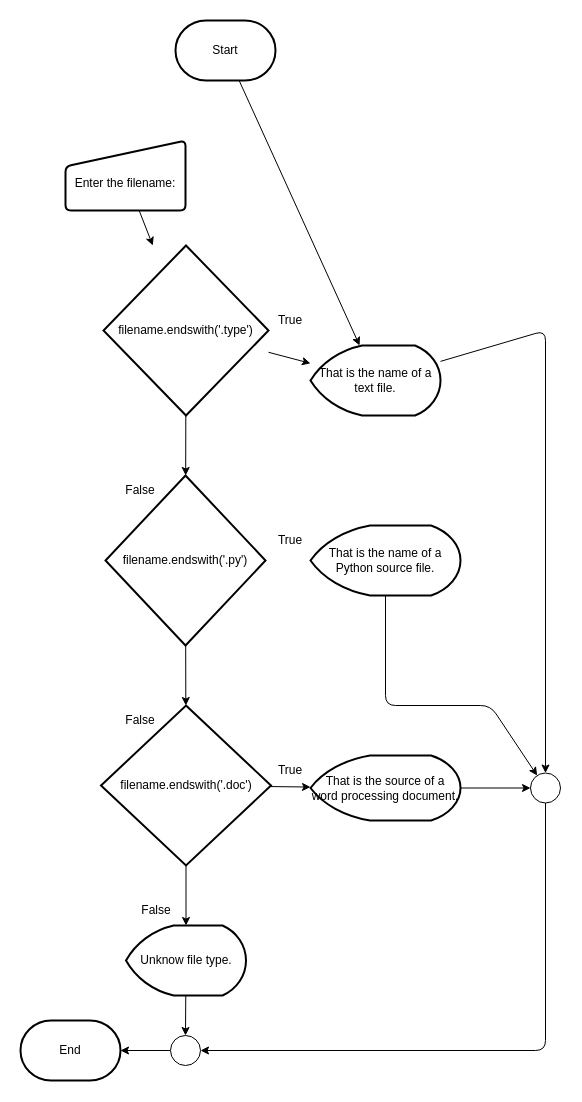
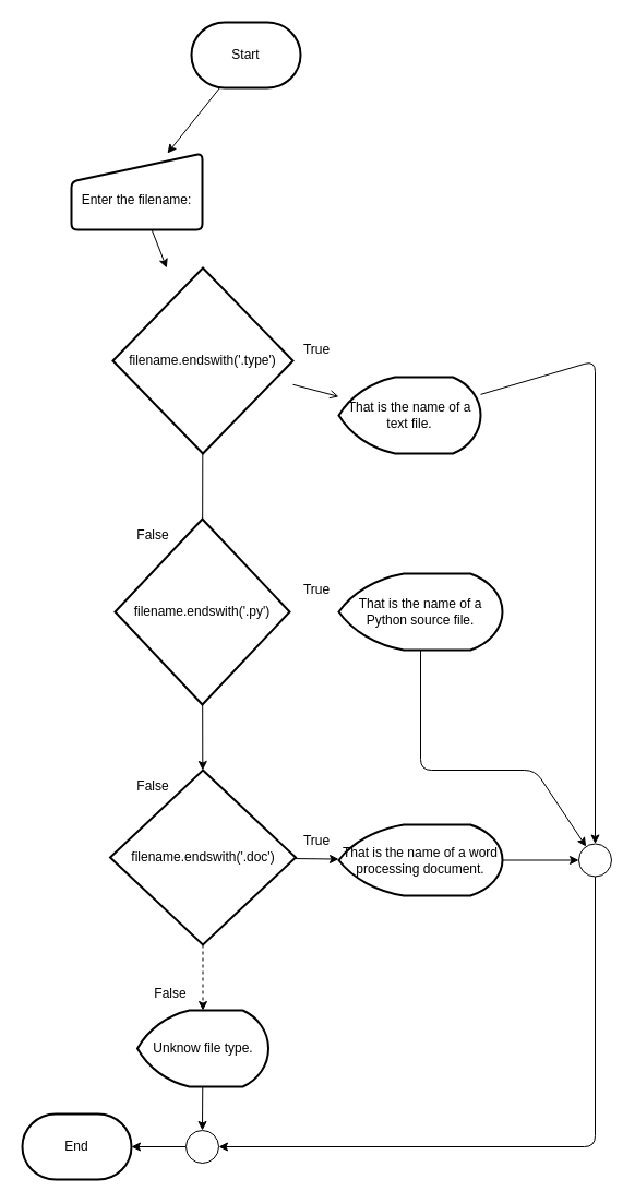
  <mxCell id="0" />
  <mxCell id="1" parent="0" />
- <mxCell id="2" value="" style="edgeStyle=none;html=1;" edge="1" parent="1" source="3" target="14"><mxGeometry relative="1" as="geometry" /></mxCell>
+ <mxCell id="2" value="" style="edgeStyle=none;html=1;" edge="1" parent="1" source="3" target="5"><mxGeometry relative="1" as="geometry" /></mxCell>
  <mxCell id="3" value="Start" style="strokeWidth=2;html=1;shape=mxgraph.flowchart.terminator;whiteSpace=wrap;" vertex="1" parent="1"><mxGeometry x="175" y="20" width="100" height="60" as="geometry" /></mxCell>
  <mxCell id="4" value="" style="edgeStyle=none;html=1;" edge="1" parent="1" source="5" target="8"><mxGeometry relative="1" as="geometry" /></mxCell>
  <mxCell id="5" value="&lt;br&gt;Enter the filename:" style="html=1;strokeWidth=2;shape=manualInput;whiteSpace=wrap;rounded=1;size=26;arcSize=11;" vertex="1" parent="1"><mxGeometry x="65" y="140" width="120" height="70" as="geometry" /></mxCell>
- <mxCell id="6" value="" style="edgeStyle=none;html=1;" edge="1" parent="1" source="8" target="12"><mxGeometry relative="1" as="geometry" /></mxCell>
- <mxCell id="7" value="" style="edgeStyle=none;html=1;" edge="1" parent="1" source="8" target="14"><mxGeometry relative="1" as="geometry" /></mxCell>
+ <mxCell id="6" value="" style="edgeStyle=none;html=1;endArrow=none;" edge="1" parent="1" source="8" target="12"><mxGeometry relative="1" as="geometry" /></mxCell>
+ <mxCell id="7" value="" style="edgeStyle=none;html=1;endArrow=open;" edge="1" parent="1" source="8" target="14"><mxGeometry relative="1" as="geometry" /></mxCell>
  <mxCell id="8" value="filename.endswith('.type')" style="strokeWidth=2;html=1;shape=mxgraph.flowchart.decision;whiteSpace=wrap;" vertex="1" parent="1"><mxGeometry x="103" y="245" width="165" height="170" as="geometry" /></mxCell>
  <mxCell id="9" value="" style="edgeStyle=none;html=1;" edge="1" parent="1" source="10" target="32"><mxGeometry relative="1" as="geometry" /></mxCell>
  <mxCell id="10" value="" style="ellipse;whiteSpace=wrap;html=1;aspect=fixed;" vertex="1" parent="1"><mxGeometry x="170" y="1035" width="30" height="30" as="geometry" /></mxCell>
  <mxCell id="11" value="" style="edgeStyle=none;html=1;" edge="1" parent="1" source="12" target="19"><mxGeometry relative="1" as="geometry" /></mxCell>
  <mxCell id="12" value="filename.endswith('.py')" style="strokeWidth=2;html=1;shape=mxgraph.flowchart.decision;whiteSpace=wrap;" vertex="1" parent="1"><mxGeometry x="105" y="475" width="160" height="170" as="geometry" /></mxCell>
  <mxCell id="13" style="edgeStyle=none;html=1;entryX=0.5;entryY=0;entryDx=0;entryDy=0;" edge="1" parent="1" source="14" target="31"><mxGeometry relative="1" as="geometry"><Array as="points"><mxPoint x="545" y="330" /></Array></mxGeometry></mxCell>
  <mxCell id="14" value="That is the name of a text file." style="strokeWidth=2;html=1;shape=mxgraph.flowchart.display;whiteSpace=wrap;" vertex="1" parent="1"><mxGeometry x="310" y="345" width="130" height="70" as="geometry" /></mxCell>
  <mxCell id="15" value="" style="edgeStyle=none;html=1;" edge="1" parent="1" source="16" target="31"><mxGeometry relative="1" as="geometry"><Array as="points"><mxPoint x="385" y="705" /><mxPoint x="490" y="705" /></Array></mxGeometry></mxCell>
  <mxCell id="16" value="That is the name of a Python source file." style="strokeWidth=2;html=1;shape=mxgraph.flowchart.display;whiteSpace=wrap;" vertex="1" parent="1"><mxGeometry x="310" y="525" width="150" height="70" as="geometry" /></mxCell>
- <mxCell id="17" value="" style="edgeStyle=none;html=1;" edge="1" parent="1" source="19" target="23"><mxGeometry relative="1" as="geometry" /></mxCell>
+ <mxCell id="17" value="" style="edgeStyle=none;html=1;dashed=1;" edge="1" parent="1" source="19" target="23"><mxGeometry relative="1" as="geometry" /></mxCell>
  <mxCell id="18" value="" style="edgeStyle=none;html=1;" edge="1" parent="1" source="19" target="21"><mxGeometry relative="1" as="geometry" /></mxCell>
  <mxCell id="19" value="filename.endswith('.doc')" style="strokeWidth=2;html=1;shape=mxgraph.flowchart.decision;whiteSpace=wrap;" vertex="1" parent="1"><mxGeometry x="100.5" y="705" width="170" height="160" as="geometry" /></mxCell>
  <mxCell id="20" value="" style="edgeStyle=none;html=1;" edge="1" parent="1" source="21" target="31"><mxGeometry relative="1" as="geometry" /></mxCell>
- <mxCell id="21" value="That is the source of a word processing document." style="strokeWidth=2;html=1;shape=mxgraph.flowchart.display;whiteSpace=wrap;" vertex="1" parent="1"><mxGeometry x="310" y="755" width="150" height="65" as="geometry" /></mxCell>
+ <mxCell id="21" value="That is the name of a word processing document." style="strokeWidth=2;html=1;shape=mxgraph.flowchart.display;whiteSpace=wrap;" vertex="1" parent="1"><mxGeometry x="310" y="755" width="150" height="65" as="geometry" /></mxCell>
  <mxCell id="22" value="" style="edgeStyle=none;html=1;" edge="1" parent="1" source="23" target="10"><mxGeometry relative="1" as="geometry" /></mxCell>
  <mxCell id="23" value="Unknow file type." style="strokeWidth=2;html=1;shape=mxgraph.flowchart.display;whiteSpace=wrap;" vertex="1" parent="1"><mxGeometry x="125.5" y="925" width="120" height="70" as="geometry" /></mxCell>
  <mxCell id="24" value="True" style="text;html=1;strokeColor=none;fillColor=none;align=center;verticalAlign=middle;whiteSpace=wrap;rounded=0;" vertex="1" parent="1"><mxGeometry x="260" y="305" width="60" height="30" as="geometry" /></mxCell>
  <mxCell id="25" value="False" style="text;html=1;strokeColor=none;fillColor=none;align=center;verticalAlign=middle;whiteSpace=wrap;rounded=0;" vertex="1" parent="1"><mxGeometry x="110" y="705" width="60" height="30" as="geometry" /></mxCell>
  <mxCell id="26" value="False" style="text;html=1;strokeColor=none;fillColor=none;align=center;verticalAlign=middle;whiteSpace=wrap;rounded=0;" vertex="1" parent="1"><mxGeometry x="110" y="475" width="60" height="30" as="geometry" /></mxCell>
  <mxCell id="27" value="True" style="text;html=1;strokeColor=none;fillColor=none;align=center;verticalAlign=middle;whiteSpace=wrap;rounded=0;" vertex="1" parent="1"><mxGeometry x="260" y="525" width="60" height="30" as="geometry" /></mxCell>
  <mxCell id="28" value="True" style="text;html=1;strokeColor=none;fillColor=none;align=center;verticalAlign=middle;whiteSpace=wrap;rounded=0;" vertex="1" parent="1"><mxGeometry x="260" y="755" width="60" height="30" as="geometry" /></mxCell>
  <mxCell id="29" value="False" style="text;html=1;strokeColor=none;fillColor=none;align=center;verticalAlign=middle;whiteSpace=wrap;rounded=0;" vertex="1" parent="1"><mxGeometry x="125.5" y="895" width="60" height="30" as="geometry" /></mxCell>
  <mxCell id="30" style="edgeStyle=none;html=1;entryX=1;entryY=0.5;entryDx=0;entryDy=0;" edge="1" parent="1" source="31" target="10"><mxGeometry relative="1" as="geometry"><Array as="points"><mxPoint x="545" y="1050" /></Array></mxGeometry></mxCell>
  <mxCell id="31" value="" style="ellipse;whiteSpace=wrap;html=1;aspect=fixed;" vertex="1" parent="1"><mxGeometry x="530" y="772.5" width="30" height="30" as="geometry" /></mxCell>
  <mxCell id="32" value="End" style="strokeWidth=2;html=1;shape=mxgraph.flowchart.terminator;whiteSpace=wrap;" vertex="1" parent="1"><mxGeometry x="20" y="1020" width="100" height="60" as="geometry" /></mxCell>
